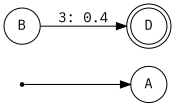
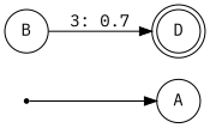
  digraph {
    fontname="IBM Plex Mono"
    rankdir=LR
    node [fontname="IBM Plex Mono" shape=circle]
    edge [fontname="IBM Plex Mono"]
    _start [shape=point]
    A
    D [shape=doublecircle]
    B
    _start -> A
-   B -> D [label="3: 0.4"]
+   B -> D [label="3: 0.7"]
  }
